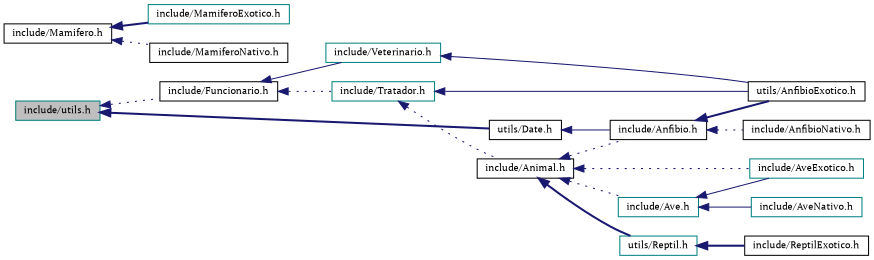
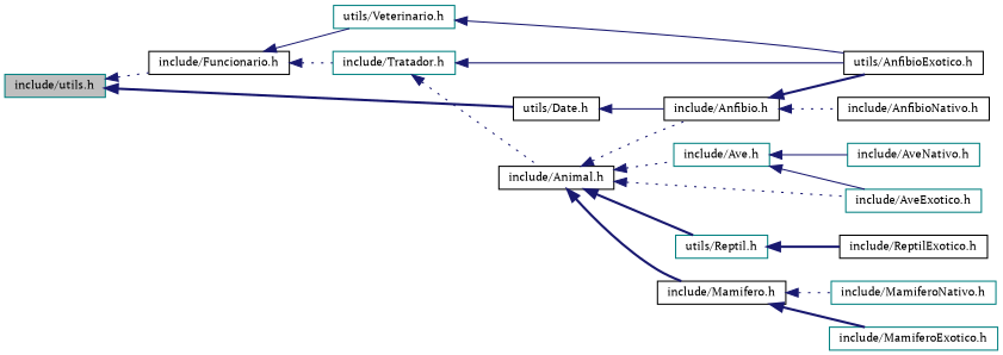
  digraph {
    fontname="PT Serif"
    rankdir=LR
    node [color=black fillcolor=white fontname="PT Serif" fontsize=10 shape=record style=filled]
    edge [color=midnightblue dir=back fontname="PT Serif" fontsize=10 labelfontname=Helvetica labelfontsize=10 style=dotted]
    n1 [color=teal fillcolor=grey75 fontcolor=black height=0.2 label="include/utils.h" width=0.4]
    n2 [height=0.2 label="utils/Date.h" width=0.4]
    n3 [height=0.2 label="include/Funcionario.h" width=0.4]
    n4 [height=0.2 label="include/Anfibio.h" width=0.4]
-   n5 [color=teal height=0.2 label="include/Veterinario.h" width=0.4]
+   n5 [color=teal height=0.2 label="utils/Veterinario.h" width=0.4]
    n6 [color=teal height=0.2 label="include/Tratador.h" width=0.4]
    n7 [height=0.2 label="utils/AnfibioExotico.h" width=0.4]
    n8 [height=0.2 label="include/AnfibioNativo.h" width=0.4]
    n9 [height=0.2 label="include/Animal.h" width=0.4]
    n10 [color=teal height=0.2 label="include/Ave.h" width=0.4]
    n11 [color=teal height=0.2 label="include/AveExotico.h" width=0.4]
    n12 [height=0.2 label="include/Mamifero.h" width=0.4]
    n13 [color=teal height=0.2 label="utils/Reptil.h" width=0.4]
    n14 [color=teal height=0.2 label="include/AveNativo.h" width=0.4]
    n15 [color=teal height=0.2 label="include/MamiferoExotico.h" width=0.4]
-   n16 [height=0.2 label="include/MamiferoNativo.h" width=0.4]
+   n16 [color=teal height=0.2 label="include/MamiferoNativo.h" width=0.4]
    n17 [height=0.2 label="include/ReptilExotico.h" width=0.4]
    n1 -> n2 [style=bold]
    n1 -> n3
    n2 -> n4 [style=solid]
    n3 -> n5 [style=solid]
    n3 -> n6
    n4 -> n7 [style=bold]
    n4 -> n8
    n5 -> n7 [style=solid]
    n6 -> n7 [style=solid]
    n6 -> n9
    n9 -> n4
    n9 -> n10
    n9 -> n11
+   n9 -> n12 [style=bold]
    n9 -> n13 [style=bold]
    n10 -> n11 [style=solid]
    n10 -> n14 [style=solid]
    n12 -> n15 [style=bold]
    n12 -> n16
    n13 -> n17 [style=bold]
  }
